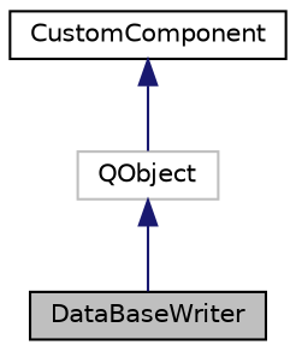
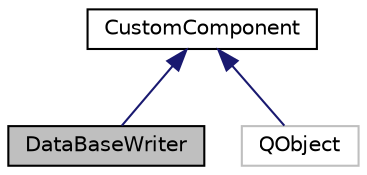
  digraph {
    node [color=black fillcolor=white fontname=Helvetica fontsize=10 shape=record style=filled]
    edge [color=midnightblue dir=back fontname=Helvetica fontsize=10 labelfontname=Helvetica labelfontsize=10 style=solid]
    n1 [fillcolor=grey75 fontcolor=black height=0.2 label=DataBaseWriter width=0.4]
    n2 [height=0.2 label=CustomComponent width=0.4]
    n3 [color=grey75 height=0.2 label=QObject width=0.4]
-   n3 -> n1
+   n2 -> n1
    n2 -> n3
  }
